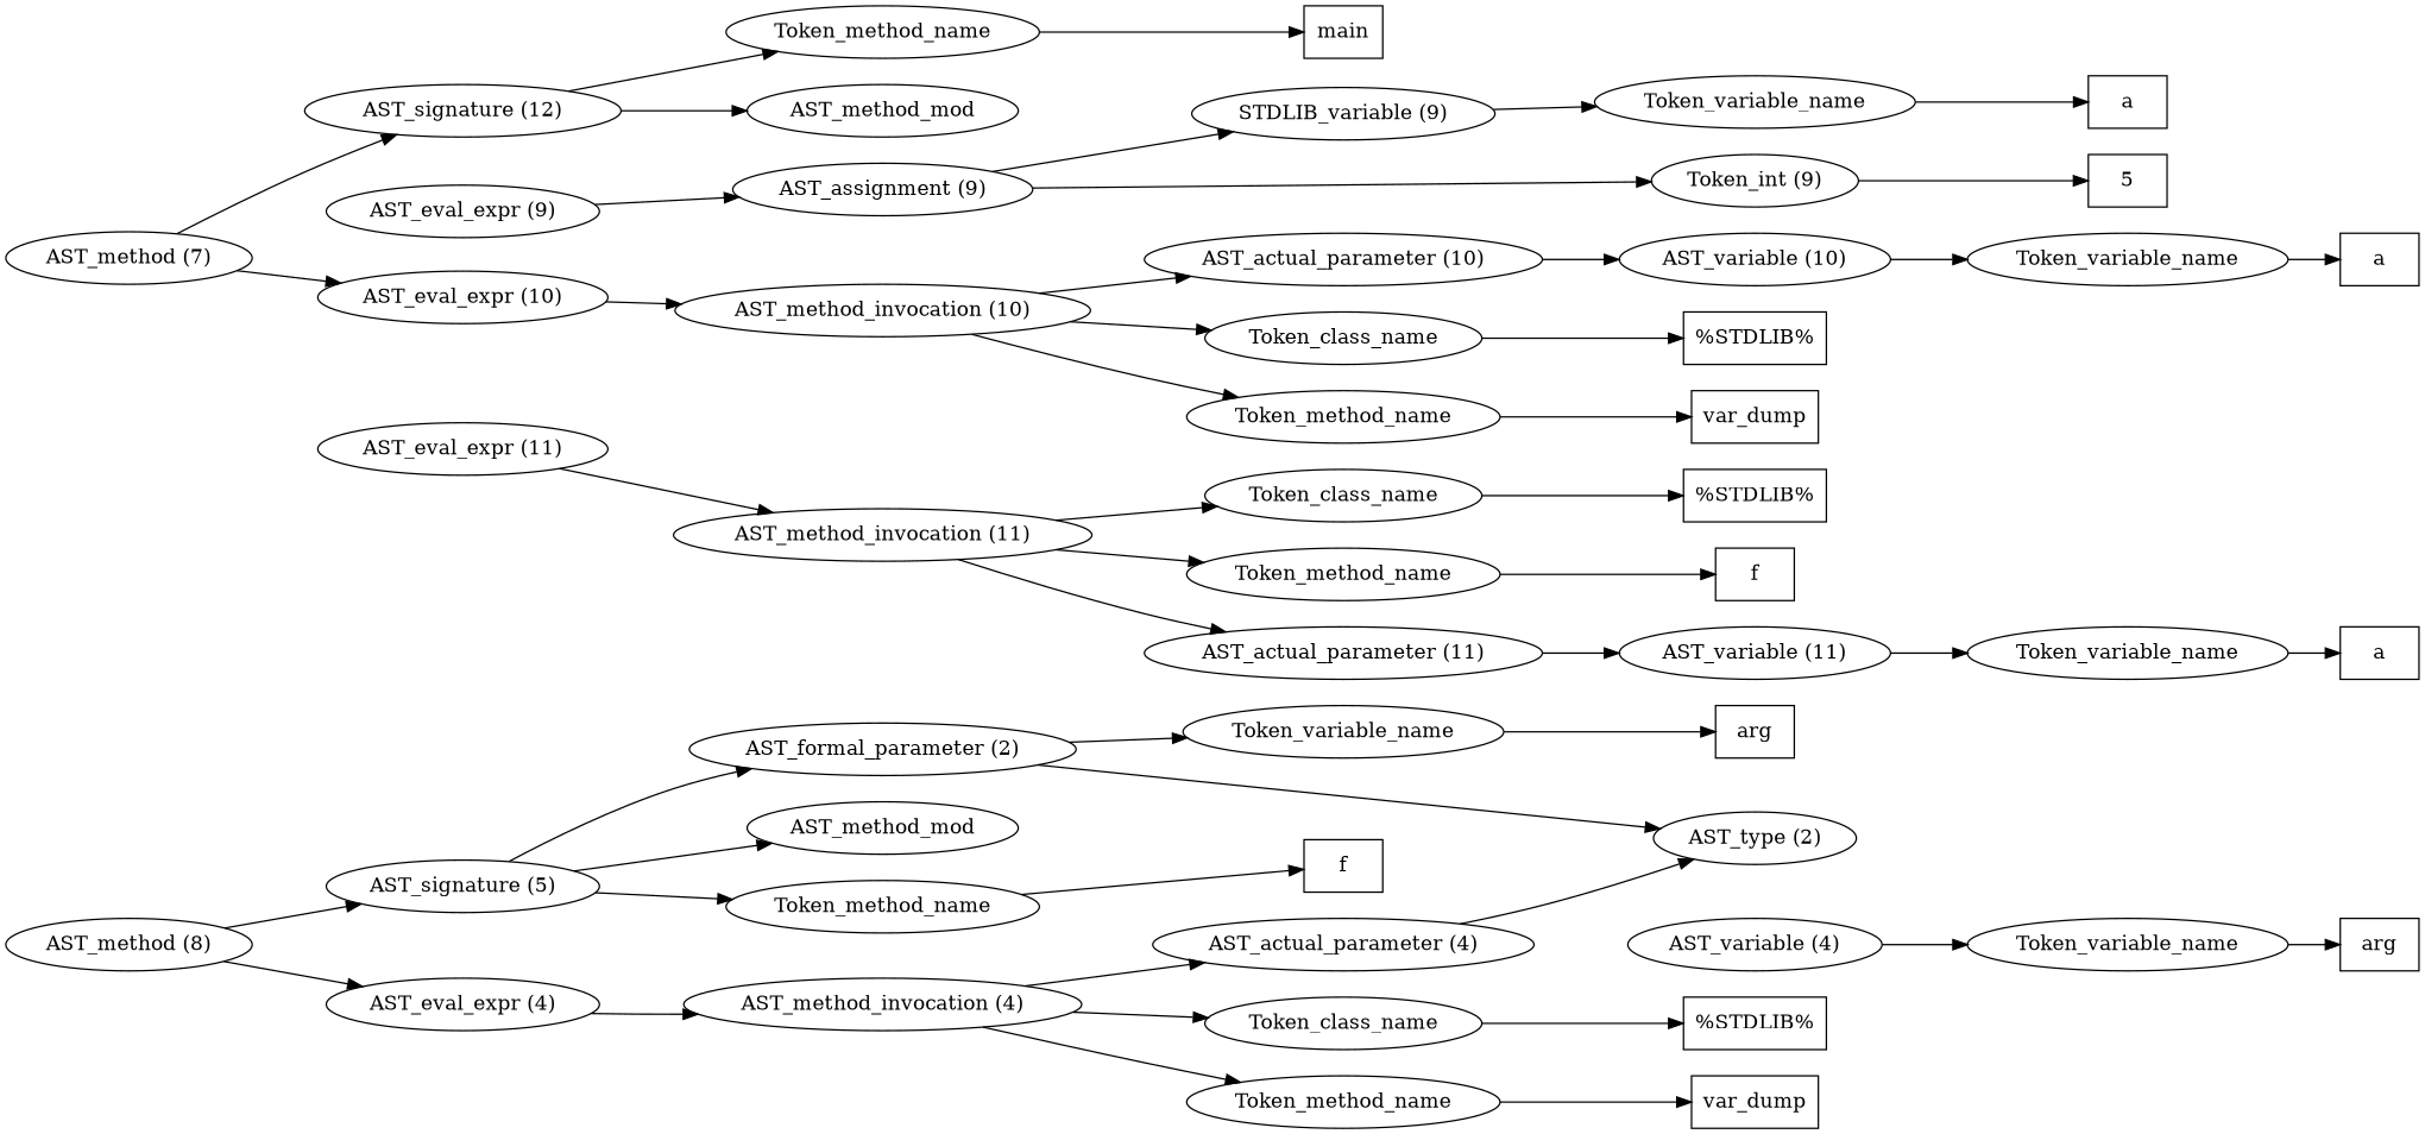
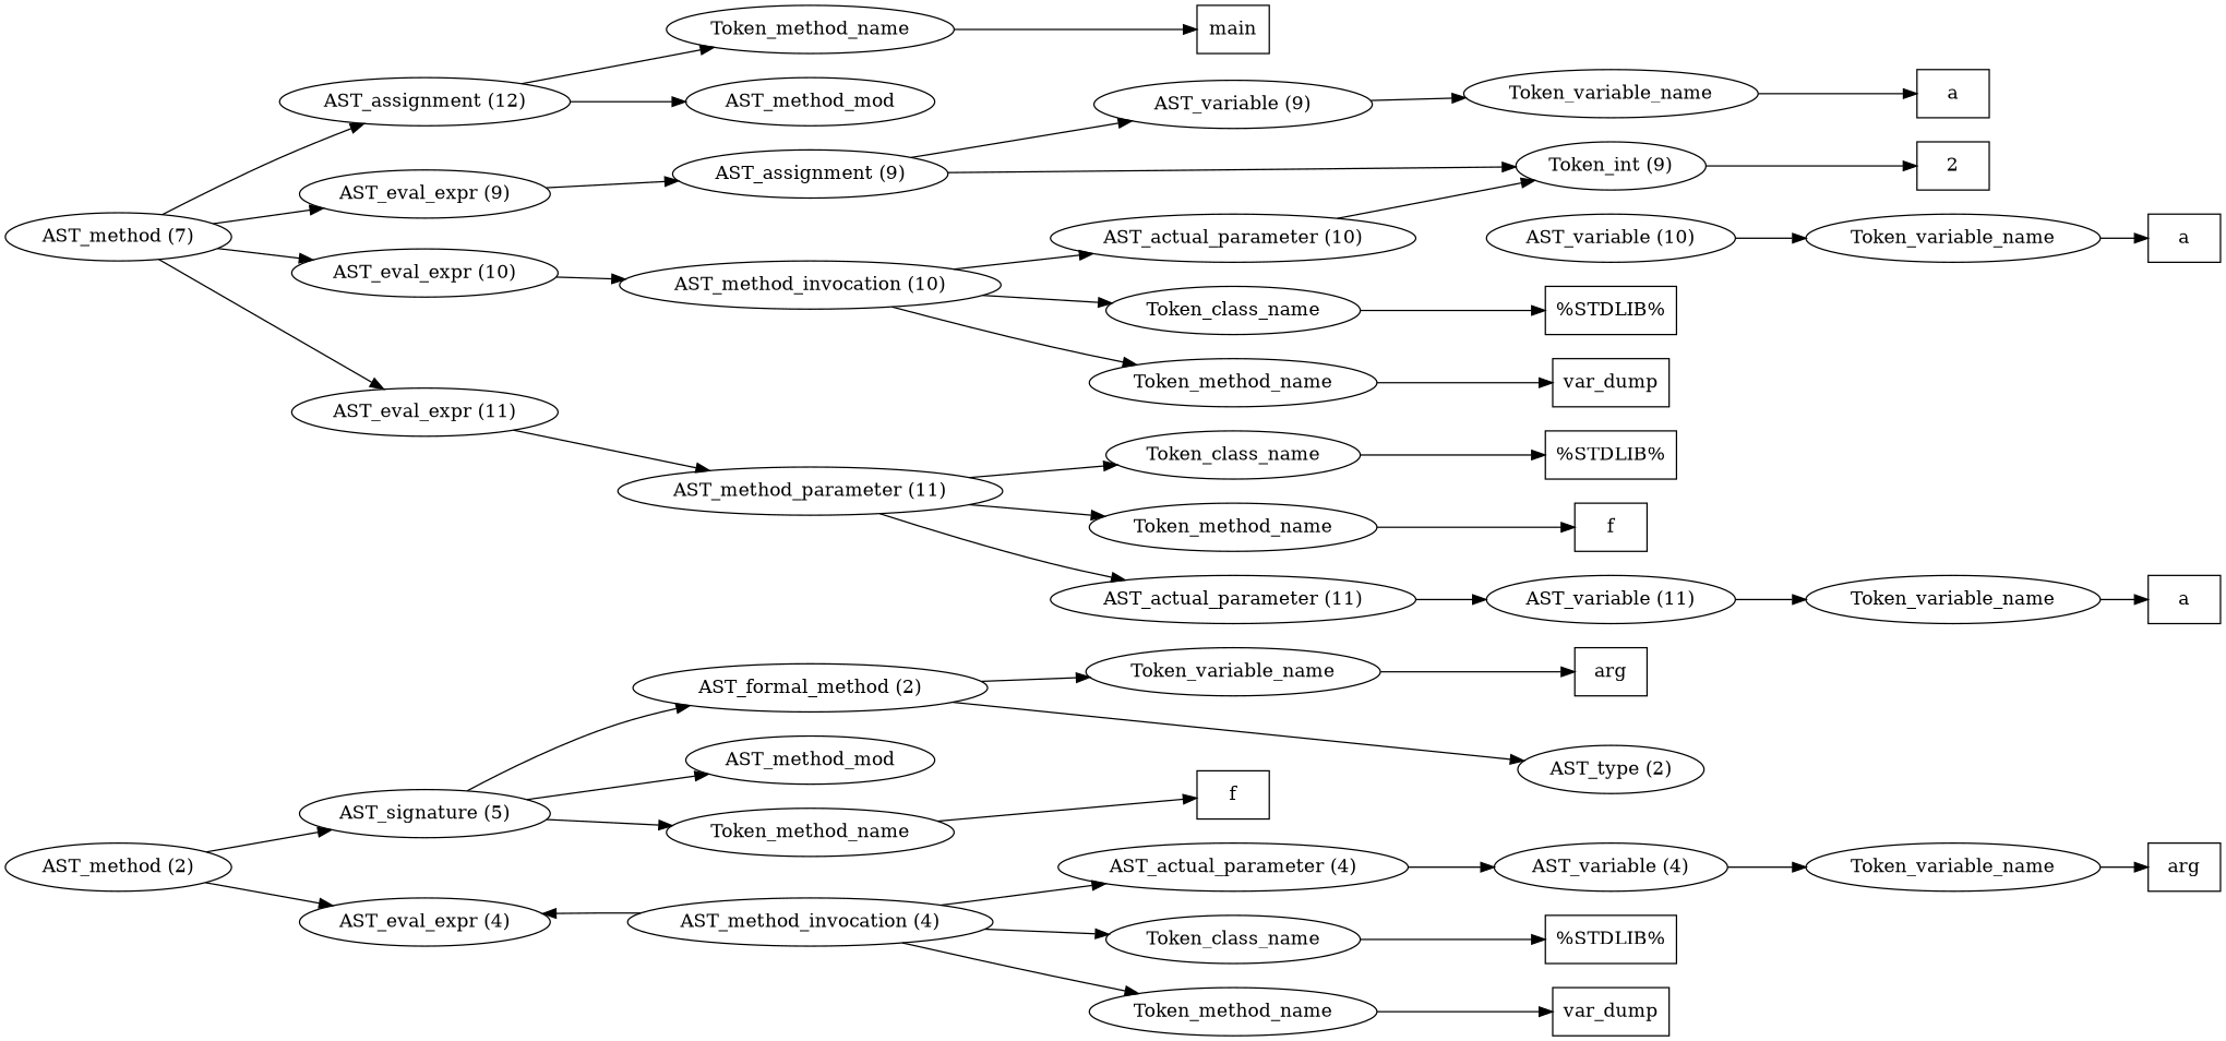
  digraph {
    rankdir=LR
-   n1 [label="AST_method (8)"]
+   n1 [label="AST_method (2)"]
    n2 [label="AST_signature (5)"]
    n3 [label="AST_eval_expr (4)"]
    n4 [label="AST_method (7)"]
-   n5 [label="AST_signature (12)"]
+   n5 [label="AST_assignment (12)"]
    n6 [label="AST_eval_expr (9)"]
    n7 [label="AST_eval_expr (10)"]
    n8 [label="AST_eval_expr (11)"]
    n9 [label=AST_method_mod]
    n10 [label=Token_method_name]
-   n11 [label="AST_formal_parameter (2)"]
+   n11 [label="AST_formal_method (2)"]
    n12 [label="AST_method_invocation (4)"]
    n13 [label=f shape=box]
    n14 [label="AST_type (2)"]
    n15 [label=Token_variable_name]
    n16 [label=arg shape=box]
    n17 [label=Token_class_name]
    n18 [label=Token_method_name]
    n19 [label="AST_actual_parameter (4)"]
    n20 [label="%STDLIB%" shape=box]
    n21 [label=var_dump shape=box]
    n22 [label="AST_variable (4)"]
    n23 [label=Token_variable_name]
    n24 [label=arg shape=box]
    n25 [label=AST_method_mod]
    n26 [label=Token_method_name]
    n27 [label="AST_assignment (9)"]
    n28 [label="AST_method_invocation (10)"]
-   n29 [label="AST_method_invocation (11)"]
+   n29 [label="AST_method_parameter (11)"]
    n30 [label=main shape=box]
-   n31 [label="STDLIB_variable (9)"]
+   n31 [label="AST_variable (9)"]
    n32 [label="Token_int (9)"]
    n33 [label=Token_variable_name]
-   n34 [label=5 shape=box]
+   n34 [label=2 shape=box]
    n35 [label=a shape=box]
    n36 [label=Token_class_name]
    n37 [label=Token_method_name]
    n38 [label="AST_actual_parameter (10)"]
    n39 [label="%STDLIB%" shape=box]
    n40 [label=var_dump shape=box]
    n41 [label="AST_variable (10)"]
    n42 [label=Token_variable_name]
    n43 [label=a shape=box]
    n44 [label=Token_class_name]
    n45 [label=Token_method_name]
    n46 [label="AST_actual_parameter (11)"]
    n47 [label="%STDLIB%" shape=box]
    n48 [label=f shape=box]
    n49 [label="AST_variable (11)"]
    n50 [label=Token_variable_name]
    n51 [label=a shape=box]
    n1 -> n2
    n1 -> n3
    n2 -> n9
    n2 -> n10
    n2 -> n11
-   n3 -> n12
+   n12 -> n3
    n4 -> n5
+   n4 -> n6
    n4 -> n7
+   n4 -> n8
    n5 -> n25
    n5 -> n26
    n6 -> n27
    n7 -> n28
    n8 -> n29
    n10 -> n13
    n11 -> n14
    n11 -> n15
    n12 -> n17
    n12 -> n18
    n12 -> n19
    n15 -> n16
    n17 -> n20
    n18 -> n21
-   n19 -> n14
+   n19 -> n22
    n22 -> n23
    n23 -> n24
    n26 -> n30
    n27 -> n31
    n27 -> n32
    n28 -> n36
    n28 -> n37
    n28 -> n38
    n29 -> n44
    n29 -> n45
    n29 -> n46
    n31 -> n33
    n32 -> n34
    n33 -> n35
    n36 -> n39
    n37 -> n40
-   n38 -> n41
+   n38 -> n32
    n41 -> n42
    n42 -> n43
    n44 -> n47
    n45 -> n48
    n46 -> n49
    n49 -> n50
    n50 -> n51
  }
